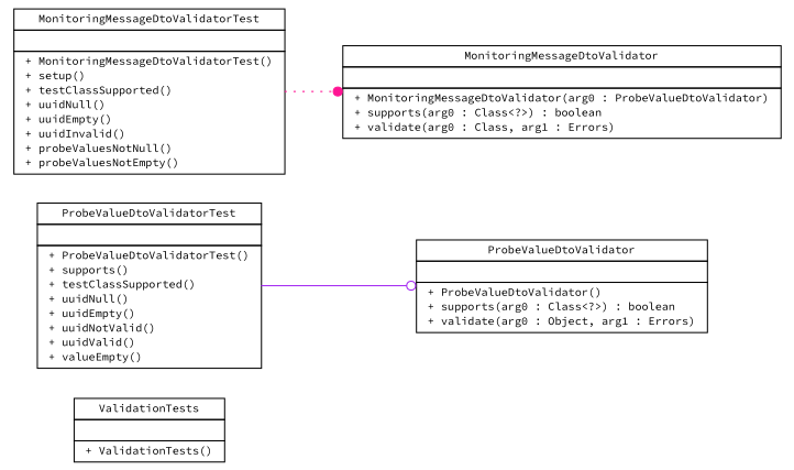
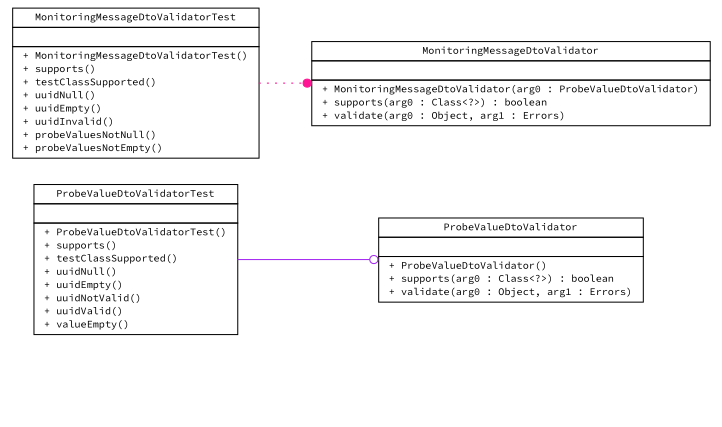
  digraph {
    fontname="Source Code Pro"
    nodesep=0.25
    rankdir=LR
    ranksep=0.5
    node [fontcolor=black fontname="Source Code Pro" fontsize=10.0 shape=plaintext]
    edge [fontcolor=black fontname="Source Code Pro" fontsize=10.0 headport=p labelfontname=Helvetica labelfontsize=10 tailport=p]
-   n1 [label=<<table title="net.sereneproject.collector.validation.ValidationTests" border="0" cellborder="1" cellspacing="0" cellpadding="2" port="p" href="./ValidationTests.html"> 		<tr><td><table border="0" cellspacing="0" cellpadding="1"> <tr><td align="center" balign="center"> ValidationTests </td></tr> 		</table></td></tr> 		<tr><td><table border="0" cellspacing="0" cellpadding="1"> <tr><td align="left" balign="left">  </td></tr> 		</table></td></tr> 		<tr><td><table border="0" cellspacing="0" cellpadding="1"> <tr><td align="left" balign="left"> + ValidationTests() </td></tr> 		</table></td></tr> 		</table>>]
    n2 [label=<<table title="net.sereneproject.collector.validation.ProbeValueDtoValidatorTest" border="0" cellborder="1" cellspacing="0" cellpadding="2" port="p" href="./ProbeValueDtoValidatorTest.html"> 		<tr><td><table border="0" cellspacing="0" cellpadding="1"> <tr><td align="center" balign="center"> ProbeValueDtoValidatorTest </td></tr> 		</table></td></tr> 		<tr><td><table border="0" cellspacing="0" cellpadding="1"> <tr><td align="left" balign="left">  </td></tr> 		</table></td></tr> 		<tr><td><table border="0" cellspacing="0" cellpadding="1"> <tr><td align="left" balign="left"> + ProbeValueDtoValidatorTest() </td></tr> <tr><td align="left" balign="left"> + supports() </td></tr> <tr><td align="left" balign="left"> + testClassSupported() </td></tr> <tr><td align="left" balign="left"> + uuidNull() </td></tr> <tr><td align="left" balign="left"> + uuidEmpty() </td></tr> <tr><td align="left" balign="left"> + uuidNotValid() </td></tr> <tr><td align="left" balign="left"> + uuidValid() </td></tr> <tr><td align="left" balign="left"> + valueEmpty() </td></tr> 		</table></td></tr> 		</table>>]
    n3 [label=<<table title="net.sereneproject.collector.validation.ProbeValueDtoValidator" border="0" cellborder="1" cellspacing="0" cellpadding="2" port="p" href="http://java.sun.com/j2se/1.4.2/docs/api/net/sereneproject/collector/validation/ProbeValueDtoValidator.html"> 		<tr><td><table border="0" cellspacing="0" cellpadding="1"> <tr><td align="center" balign="center"> ProbeValueDtoValidator </td></tr> 		</table></td></tr> 		<tr><td><table border="0" cellspacing="0" cellpadding="1"> <tr><td align="left" balign="left">  </td></tr> 		</table></td></tr> 		<tr><td><table border="0" cellspacing="0" cellpadding="1"> <tr><td align="left" balign="left"> + ProbeValueDtoValidator() </td></tr> <tr><td align="left" balign="left"> + supports(arg0 : Class&lt;?&gt;) : boolean </td></tr> <tr><td align="left" balign="left"> + validate(arg0 : Object, arg1 : Errors) </td></tr> 		</table></td></tr> 		</table>>]
-   n4 [label=<<table title="net.sereneproject.collector.validation.MonitoringMessageDtoValidatorTest" border="0" cellborder="1" cellspacing="0" cellpadding="2" port="p" href="./MonitoringMessageDtoValidatorTest.html"> 		<tr><td><table border="0" cellspacing="0" cellpadding="1"> <tr><td align="center" balign="center"> MonitoringMessageDtoValidatorTest </td></tr> 		</table></td></tr> 		<tr><td><table border="0" cellspacing="0" cellpadding="1"> <tr><td align="left" balign="left">  </td></tr> 		</table></td></tr> 		<tr><td><table border="0" cellspacing="0" cellpadding="1"> <tr><td align="left" balign="left"> + MonitoringMessageDtoValidatorTest() </td></tr> <tr><td align="left" balign="left"> + setup() </td></tr> <tr><td align="left" balign="left"> + testClassSupported() </td></tr> <tr><td align="left" balign="left"> + uuidNull() </td></tr> <tr><td align="left" balign="left"> + uuidEmpty() </td></tr> <tr><td align="left" balign="left"> + uuidInvalid() </td></tr> <tr><td align="left" balign="left"> + probeValuesNotNull() </td></tr> <tr><td align="left" balign="left"> + probeValuesNotEmpty() </td></tr> 		</table></td></tr> 		</table>>]
-   n5 [label=<<table title="net.sereneproject.collector.validation.MonitoringMessageDtoValidator" border="0" cellborder="1" cellspacing="0" cellpadding="2" port="p" href="http://java.sun.com/j2se/1.4.2/docs/api/net/sereneproject/collector/validation/MonitoringMessageDtoValidator.html"> 		<tr><td><table border="0" cellspacing="0" cellpadding="1"> <tr><td align="center" balign="center"> MonitoringMessageDtoValidator </td></tr> 		</table></td></tr> 		<tr><td><table border="0" cellspacing="0" cellpadding="1"> <tr><td align="left" balign="left">  </td></tr> 		</table></td></tr> 		<tr><td><table border="0" cellspacing="0" cellpadding="1"> <tr><td align="left" balign="left"> + MonitoringMessageDtoValidator(arg0 : ProbeValueDtoValidator) </td></tr> <tr><td align="left" balign="left"> + supports(arg0 : Class&lt;?&gt;) : boolean </td></tr> <tr><td align="left" balign="left"> + validate(arg0 : Class, arg1 : Errors) </td></tr> 		</table></td></tr> 		</table>>]
+   n4 [label=<<table title="net.sereneproject.collector.validation.MonitoringMessageDtoValidatorTest" border="0" cellborder="1" cellspacing="0" cellpadding="2" port="p" href="./MonitoringMessageDtoValidatorTest.html"> 		<tr><td><table border="0" cellspacing="0" cellpadding="1"> <tr><td align="center" balign="center"> MonitoringMessageDtoValidatorTest </td></tr> 		</table></td></tr> 		<tr><td><table border="0" cellspacing="0" cellpadding="1"> <tr><td align="left" balign="left">  </td></tr> 		</table></td></tr> 		<tr><td><table border="0" cellspacing="0" cellpadding="1"> <tr><td align="left" balign="left"> + MonitoringMessageDtoValidatorTest() </td></tr> <tr><td align="left" balign="left"> + supports() </td></tr> <tr><td align="left" balign="left"> + testClassSupported() </td></tr> <tr><td align="left" balign="left"> + uuidNull() </td></tr> <tr><td align="left" balign="left"> + uuidEmpty() </td></tr> <tr><td align="left" balign="left"> + uuidInvalid() </td></tr> <tr><td align="left" balign="left"> + probeValuesNotNull() </td></tr> <tr><td align="left" balign="left"> + probeValuesNotEmpty() </td></tr> 		</table></td></tr> 		</table>>]
+   n5 [label=<<table title="net.sereneproject.collector.validation.MonitoringMessageDtoValidator" border="0" cellborder="1" cellspacing="0" cellpadding="2" port="p" href="http://java.sun.com/j2se/1.4.2/docs/api/net/sereneproject/collector/validation/MonitoringMessageDtoValidator.html"> 		<tr><td><table border="0" cellspacing="0" cellpadding="1"> <tr><td align="center" balign="center"> MonitoringMessageDtoValidator </td></tr> 		</table></td></tr> 		<tr><td><table border="0" cellspacing="0" cellpadding="1"> <tr><td align="left" balign="left">  </td></tr> 		</table></td></tr> 		<tr><td><table border="0" cellspacing="0" cellpadding="1"> <tr><td align="left" balign="left"> + MonitoringMessageDtoValidator(arg0 : ProbeValueDtoValidator) </td></tr> <tr><td align="left" balign="left"> + supports(arg0 : Class&lt;?&gt;) : boolean </td></tr> <tr><td align="left" balign="left"> + validate(arg0 : Object, arg1 : Errors) </td></tr> 		</table></td></tr> 		</table>>]
    n2 -> n3 [arrowhead=odot color=purple style=solid]
    n4 -> n5 [arrowhead=dot color=deeppink style=dotted]
  }
